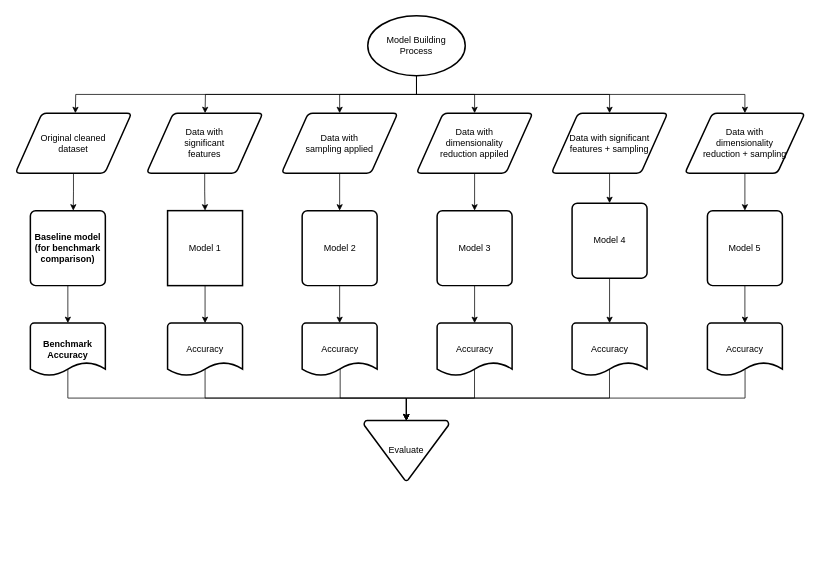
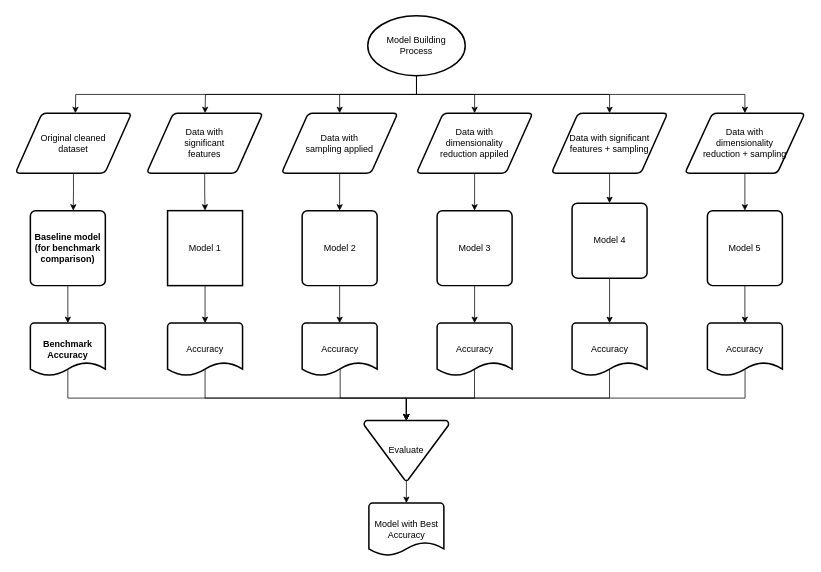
  <mxCell id="0" />
  <mxCell id="1" parent="0" />
  <mxCell id="2" style="edgeStyle=orthogonalEdgeStyle;rounded=0;orthogonalLoop=1;jettySize=auto;html=1;exitX=0.5;exitY=1;exitDx=0;exitDy=0;entryX=0.572;entryY=0;entryDx=0;entryDy=0;entryPerimeter=0;" edge="1" parent="1" source="3" target="18"><mxGeometry relative="1" as="geometry" /></mxCell>
  <mxCell id="3" value="&lt;span&gt;Original cleaned &lt;br&gt;dataset&lt;/span&gt;" style="shape=parallelogram;html=1;strokeWidth=2;perimeter=parallelogramPerimeter;whiteSpace=wrap;rounded=1;arcSize=12;size=0.23;" vertex="1" parent="1"><mxGeometry x="20" y="150" width="155" height="80" as="geometry" /></mxCell>
  <mxCell id="4" style="edgeStyle=orthogonalEdgeStyle;rounded=0;orthogonalLoop=1;jettySize=auto;html=1;exitX=0.5;exitY=1;exitDx=0;exitDy=0;entryX=0.5;entryY=0;entryDx=0;entryDy=0;" edge="1" parent="1" source="5" target="26"><mxGeometry relative="1" as="geometry" /></mxCell>
  <mxCell id="5" value="Data with&lt;br&gt;significant &lt;br&gt;features" style="shape=parallelogram;html=1;strokeWidth=2;perimeter=parallelogramPerimeter;whiteSpace=wrap;rounded=1;arcSize=12;size=0.23;" vertex="1" parent="1"><mxGeometry x="195" y="150" width="155" height="80" as="geometry" /></mxCell>
  <mxCell id="6" style="edgeStyle=orthogonalEdgeStyle;rounded=0;orthogonalLoop=1;jettySize=auto;html=1;exitX=0.5;exitY=1;exitDx=0;exitDy=0;entryX=0.5;entryY=0;entryDx=0;entryDy=0;" edge="1" parent="1" source="7" target="28"><mxGeometry relative="1" as="geometry" /></mxCell>
  <mxCell id="7" value="Data with &lt;br&gt;sampling applied" style="shape=parallelogram;html=1;strokeWidth=2;perimeter=parallelogramPerimeter;whiteSpace=wrap;rounded=1;arcSize=12;size=0.23;" vertex="1" parent="1"><mxGeometry x="375" y="150" width="155" height="80" as="geometry" /></mxCell>
  <mxCell id="8" style="edgeStyle=orthogonalEdgeStyle;rounded=0;orthogonalLoop=1;jettySize=auto;html=1;exitX=0.5;exitY=1;exitDx=0;exitDy=0;entryX=0.5;entryY=0;entryDx=0;entryDy=0;" edge="1" parent="1" source="9" target="30"><mxGeometry relative="1" as="geometry" /></mxCell>
  <mxCell id="9" value="Data with &lt;br&gt;dimensionality &lt;br&gt;reduction appiled" style="shape=parallelogram;html=1;strokeWidth=2;perimeter=parallelogramPerimeter;whiteSpace=wrap;rounded=1;arcSize=12;size=0.23;" vertex="1" parent="1"><mxGeometry x="555" y="150" width="155" height="80" as="geometry" /></mxCell>
  <mxCell id="10" style="edgeStyle=orthogonalEdgeStyle;rounded=0;orthogonalLoop=1;jettySize=auto;html=1;exitX=0.5;exitY=1;exitDx=0;exitDy=0;exitPerimeter=0;" edge="1" parent="1" source="16"><mxGeometry relative="1" as="geometry"><mxPoint x="100" y="150" as="targetPoint" /></mxGeometry></mxCell>
  <mxCell id="11" style="edgeStyle=orthogonalEdgeStyle;rounded=0;orthogonalLoop=1;jettySize=auto;html=1;exitX=0.5;exitY=1;exitDx=0;exitDy=0;exitPerimeter=0;entryX=0.5;entryY=0;entryDx=0;entryDy=0;" edge="1" parent="1" source="16" target="20"><mxGeometry relative="1" as="geometry"><mxPoint x="1008" y="150" as="targetPoint" /></mxGeometry></mxCell>
  <mxCell id="12" style="edgeStyle=orthogonalEdgeStyle;rounded=0;orthogonalLoop=1;jettySize=auto;html=1;exitX=0.5;exitY=1;exitDx=0;exitDy=0;exitPerimeter=0;" edge="1" parent="1" source="16"><mxGeometry relative="1" as="geometry"><mxPoint x="273" y="150" as="targetPoint" /></mxGeometry></mxCell>
  <mxCell id="13" style="edgeStyle=orthogonalEdgeStyle;rounded=0;orthogonalLoop=1;jettySize=auto;html=1;exitX=0.5;exitY=1;exitDx=0;exitDy=0;exitPerimeter=0;entryX=0.5;entryY=0;entryDx=0;entryDy=0;" edge="1" parent="1" source="16" target="7"><mxGeometry relative="1" as="geometry" /></mxCell>
  <mxCell id="14" style="edgeStyle=orthogonalEdgeStyle;rounded=0;orthogonalLoop=1;jettySize=auto;html=1;exitX=0.5;exitY=1;exitDx=0;exitDy=0;exitPerimeter=0;entryX=0.5;entryY=0;entryDx=0;entryDy=0;" edge="1" parent="1" source="16" target="9"><mxGeometry relative="1" as="geometry" /></mxCell>
  <mxCell id="15" style="edgeStyle=orthogonalEdgeStyle;rounded=0;orthogonalLoop=1;jettySize=auto;html=1;exitX=0.5;exitY=1;exitDx=0;exitDy=0;exitPerimeter=0;entryX=0.5;entryY=0;entryDx=0;entryDy=0;" edge="1" parent="1" source="16" target="22"><mxGeometry relative="1" as="geometry" /></mxCell>
  <mxCell id="16" value="Model Building &lt;br&gt;Process" style="strokeWidth=2;html=1;shape=mxgraph.flowchart.start_1;whiteSpace=wrap;" vertex="1" parent="1"><mxGeometry x="490" y="20" width="130" height="80" as="geometry" /></mxCell>
  <mxCell id="17" style="edgeStyle=orthogonalEdgeStyle;rounded=0;orthogonalLoop=1;jettySize=auto;html=1;exitX=0.5;exitY=1;exitDx=0;exitDy=0;entryX=0.5;entryY=0;entryDx=0;entryDy=0;entryPerimeter=0;" edge="1" parent="1" source="18" target="24"><mxGeometry relative="1" as="geometry" /></mxCell>
  <mxCell id="18" value="&lt;b&gt;Baseline model (for benchmark comparison)&lt;/b&gt;" style="rounded=1;whiteSpace=wrap;html=1;absoluteArcSize=1;arcSize=14;strokeWidth=2;" vertex="1" parent="1"><mxGeometry x="40" y="280" width="100" height="100" as="geometry" /></mxCell>
  <mxCell id="19" style="edgeStyle=orthogonalEdgeStyle;rounded=0;orthogonalLoop=1;jettySize=auto;html=1;exitX=0.5;exitY=1;exitDx=0;exitDy=0;entryX=0.5;entryY=0;entryDx=0;entryDy=0;" edge="1" parent="1" source="20" target="34"><mxGeometry relative="1" as="geometry" /></mxCell>
  <mxCell id="20" value="Data with &lt;br&gt;dimensionality &lt;br&gt;reduction + sampling" style="shape=parallelogram;html=1;strokeWidth=2;perimeter=parallelogramPerimeter;whiteSpace=wrap;rounded=1;arcSize=12;size=0.23;" vertex="1" parent="1"><mxGeometry x="913" y="150" width="160" height="80" as="geometry" /></mxCell>
  <mxCell id="21" style="edgeStyle=orthogonalEdgeStyle;rounded=0;orthogonalLoop=1;jettySize=auto;html=1;exitX=0.5;exitY=1;exitDx=0;exitDy=0;entryX=0.5;entryY=0;entryDx=0;entryDy=0;" edge="1" parent="1" source="22" target="32"><mxGeometry relative="1" as="geometry" /></mxCell>
  <mxCell id="22" value="Data with significant &lt;br&gt;features + sampling" style="shape=parallelogram;html=1;strokeWidth=2;perimeter=parallelogramPerimeter;whiteSpace=wrap;rounded=1;arcSize=12;size=0.23;" vertex="1" parent="1"><mxGeometry x="735" y="150" width="155" height="80" as="geometry" /></mxCell>
  <mxCell id="23" style="edgeStyle=orthogonalEdgeStyle;rounded=0;orthogonalLoop=1;jettySize=auto;html=1;entryX=0.5;entryY=0;entryDx=0;entryDy=0;entryPerimeter=0;exitX=0.516;exitY=0.851;exitDx=0;exitDy=0;exitPerimeter=0;" edge="1" parent="1" source="24" target="46"><mxGeometry relative="1" as="geometry"><Array as="points"><mxPoint x="90" y="490" /><mxPoint x="90" y="530" /><mxPoint x="542" y="530" /></Array></mxGeometry></mxCell>
  <mxCell id="24" value="&lt;b&gt;Benchmark Accuracy&lt;/b&gt;" style="strokeWidth=2;html=1;shape=mxgraph.flowchart.document2;whiteSpace=wrap;size=0.25;" vertex="1" parent="1"><mxGeometry x="40" y="430" width="100" height="70" as="geometry" /></mxCell>
  <mxCell id="25" style="edgeStyle=orthogonalEdgeStyle;rounded=0;orthogonalLoop=1;jettySize=auto;html=1;exitX=0.5;exitY=1;exitDx=0;exitDy=0;entryX=0.5;entryY=0;entryDx=0;entryDy=0;entryPerimeter=0;" edge="1" parent="1" source="26" target="36"><mxGeometry relative="1" as="geometry" /></mxCell>
  <mxCell id="26" value="Model 1" style="whiteSpace=wrap;html=1;absoluteArcSize=1;arcSize=14;strokeWidth=2;rounded=0;" vertex="1" parent="1"><mxGeometry x="223" y="280" width="100" height="100" as="geometry" /></mxCell>
  <mxCell id="27" style="edgeStyle=orthogonalEdgeStyle;rounded=0;orthogonalLoop=1;jettySize=auto;html=1;exitX=0.5;exitY=1;exitDx=0;exitDy=0;entryX=0.5;entryY=0;entryDx=0;entryDy=0;entryPerimeter=0;" edge="1" parent="1" source="28" target="38"><mxGeometry relative="1" as="geometry" /></mxCell>
  <mxCell id="28" value="Model 2" style="rounded=1;whiteSpace=wrap;html=1;absoluteArcSize=1;arcSize=14;strokeWidth=2;" vertex="1" parent="1"><mxGeometry x="402.5" y="280" width="100" height="100" as="geometry" /></mxCell>
  <mxCell id="29" style="edgeStyle=orthogonalEdgeStyle;rounded=0;orthogonalLoop=1;jettySize=auto;html=1;exitX=0.5;exitY=1;exitDx=0;exitDy=0;entryX=0.5;entryY=0;entryDx=0;entryDy=0;entryPerimeter=0;" edge="1" parent="1" source="30" target="40"><mxGeometry relative="1" as="geometry" /></mxCell>
  <mxCell id="30" value="Model 3" style="rounded=1;whiteSpace=wrap;html=1;absoluteArcSize=1;arcSize=14;strokeWidth=2;" vertex="1" parent="1"><mxGeometry x="582.5" y="280" width="100" height="100" as="geometry" /></mxCell>
  <mxCell id="31" style="edgeStyle=orthogonalEdgeStyle;rounded=0;orthogonalLoop=1;jettySize=auto;html=1;exitX=0.5;exitY=1;exitDx=0;exitDy=0;entryX=0.5;entryY=0;entryDx=0;entryDy=0;entryPerimeter=0;" edge="1" parent="1" source="32" target="42"><mxGeometry relative="1" as="geometry" /></mxCell>
  <mxCell id="32" value="Model 4" style="rounded=1;whiteSpace=wrap;html=1;absoluteArcSize=1;arcSize=14;strokeWidth=2;" vertex="1" parent="1"><mxGeometry x="762.5" y="270" width="100" height="100" as="geometry" /></mxCell>
  <mxCell id="33" style="edgeStyle=orthogonalEdgeStyle;rounded=0;orthogonalLoop=1;jettySize=auto;html=1;exitX=0.5;exitY=1;exitDx=0;exitDy=0;entryX=0.5;entryY=0;entryDx=0;entryDy=0;entryPerimeter=0;" edge="1" parent="1" source="34" target="44"><mxGeometry relative="1" as="geometry" /></mxCell>
  <mxCell id="34" value="Model 5" style="rounded=1;whiteSpace=wrap;html=1;absoluteArcSize=1;arcSize=14;strokeWidth=2;" vertex="1" parent="1"><mxGeometry x="943" y="280" width="100" height="100" as="geometry" /></mxCell>
  <mxCell id="35" style="edgeStyle=orthogonalEdgeStyle;rounded=0;orthogonalLoop=1;jettySize=auto;html=1;entryX=0.5;entryY=0;entryDx=0;entryDy=0;entryPerimeter=0;exitX=0.526;exitY=0.84;exitDx=0;exitDy=0;exitPerimeter=0;" edge="1" parent="1" source="36" target="46"><mxGeometry relative="1" as="geometry"><Array as="points"><mxPoint x="273" y="489" /><mxPoint x="273" y="530" /><mxPoint x="542" y="530" /></Array></mxGeometry></mxCell>
  <mxCell id="36" value="Accuracy" style="strokeWidth=2;html=1;shape=mxgraph.flowchart.document2;whiteSpace=wrap;size=0.25;" vertex="1" parent="1"><mxGeometry x="223" y="430" width="100" height="70" as="geometry" /></mxCell>
  <mxCell id="37" style="edgeStyle=orthogonalEdgeStyle;rounded=0;orthogonalLoop=1;jettySize=auto;html=1;entryX=0.5;entryY=0;entryDx=0;entryDy=0;entryPerimeter=0;exitX=0.507;exitY=0.863;exitDx=0;exitDy=0;exitPerimeter=0;" edge="1" parent="1" source="38" target="46"><mxGeometry relative="1" as="geometry" /></mxCell>
  <mxCell id="38" value="Accuracy" style="strokeWidth=2;html=1;shape=mxgraph.flowchart.document2;whiteSpace=wrap;size=0.25;" vertex="1" parent="1"><mxGeometry x="402.5" y="430" width="100" height="70" as="geometry" /></mxCell>
  <mxCell id="39" style="edgeStyle=orthogonalEdgeStyle;rounded=0;orthogonalLoop=1;jettySize=auto;html=1;entryX=0.5;entryY=0;entryDx=0;entryDy=0;entryPerimeter=0;exitX=0.499;exitY=0.851;exitDx=0;exitDy=0;exitPerimeter=0;" edge="1" parent="1" source="40" target="46"><mxGeometry relative="1" as="geometry"><Array as="points"><mxPoint x="632" y="530" /><mxPoint x="542" y="530" /></Array></mxGeometry></mxCell>
  <mxCell id="40" value="Accuracy" style="strokeWidth=2;html=1;shape=mxgraph.flowchart.document2;whiteSpace=wrap;size=0.25;" vertex="1" parent="1"><mxGeometry x="582.5" y="430" width="100" height="70" as="geometry" /></mxCell>
  <mxCell id="41" style="edgeStyle=orthogonalEdgeStyle;rounded=0;orthogonalLoop=1;jettySize=auto;html=1;entryX=0.5;entryY=0;entryDx=0;entryDy=0;entryPerimeter=0;exitX=0.499;exitY=0.874;exitDx=0;exitDy=0;exitPerimeter=0;" edge="1" parent="1" source="42" target="46"><mxGeometry relative="1" as="geometry"><Array as="points"><mxPoint x="812" y="530" /><mxPoint x="542" y="530" /></Array></mxGeometry></mxCell>
  <mxCell id="42" value="Accuracy" style="strokeWidth=2;html=1;shape=mxgraph.flowchart.document2;whiteSpace=wrap;size=0.25;" vertex="1" parent="1"><mxGeometry x="762.5" y="430" width="100" height="70" as="geometry" /></mxCell>
  <mxCell id="43" style="edgeStyle=orthogonalEdgeStyle;rounded=0;orthogonalLoop=1;jettySize=auto;html=1;entryX=0.5;entryY=0;entryDx=0;entryDy=0;entryPerimeter=0;exitX=0.502;exitY=0.886;exitDx=0;exitDy=0;exitPerimeter=0;" edge="1" parent="1" source="44" target="46"><mxGeometry relative="1" as="geometry"><Array as="points"><mxPoint x="993" y="530" /><mxPoint x="542" y="530" /></Array></mxGeometry></mxCell>
  <mxCell id="44" value="Accuracy" style="strokeWidth=2;html=1;shape=mxgraph.flowchart.document2;whiteSpace=wrap;size=0.25;" vertex="1" parent="1"><mxGeometry x="943" y="430" width="100" height="70" as="geometry" /></mxCell>
+ <mxCell id="45" style="edgeStyle=orthogonalEdgeStyle;rounded=0;orthogonalLoop=1;jettySize=auto;html=1;exitX=0.5;exitY=1;exitDx=0;exitDy=0;exitPerimeter=0;entryX=0.5;entryY=0;entryDx=0;entryDy=0;entryPerimeter=0;" edge="1" parent="1" source="46" target="47"><mxGeometry relative="1" as="geometry" /></mxCell>
  <mxCell id="46" value="Evaluate" style="strokeWidth=2;html=1;shape=mxgraph.flowchart.merge_or_storage;whiteSpace=wrap;" vertex="1" parent="1"><mxGeometry x="485" y="560" width="113" height="80" as="geometry" /></mxCell>
+ <mxCell id="47" value="Model with Best Accuracy" style="strokeWidth=2;html=1;shape=mxgraph.flowchart.document2;whiteSpace=wrap;size=0.25;" vertex="1" parent="1"><mxGeometry x="491.5" y="670" width="100" height="70" as="geometry" /></mxCell>
